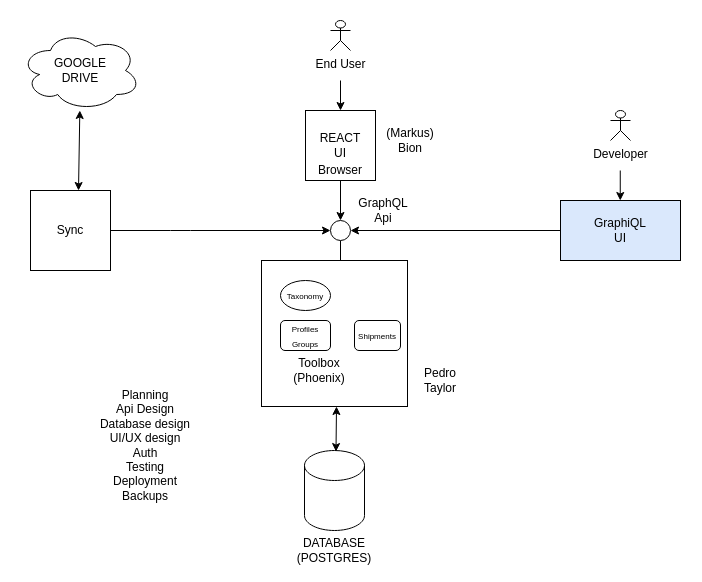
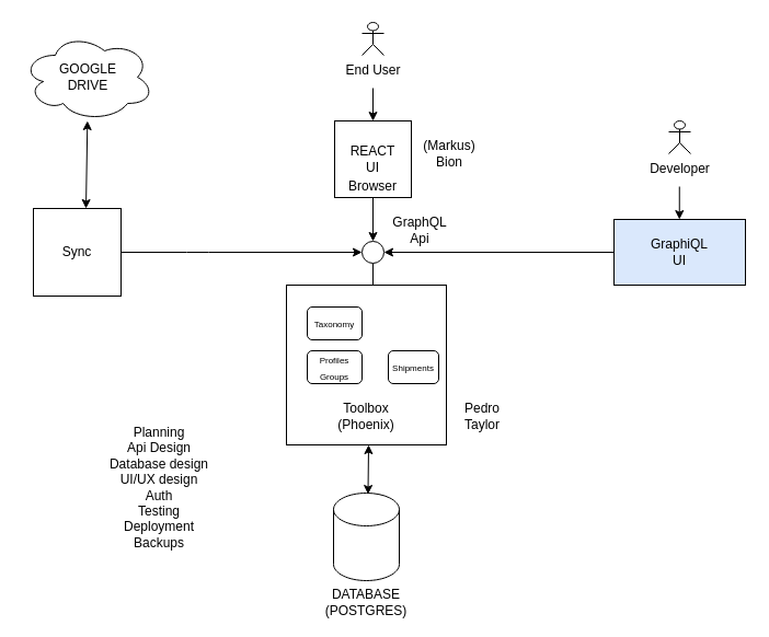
  <mxCell id="0" />
  <mxCell id="1" parent="0" />
  <mxCell id="2" value="" style="whiteSpace=wrap;html=1;aspect=fixed;" vertex="1" parent="1"><mxGeometry x="261" y="260" width="146" height="146" as="geometry" /></mxCell>
  <mxCell id="3" value="" style="shape=cylinder2;whiteSpace=wrap;html=1;boundedLbl=1;backgroundOutline=1;size=15;" vertex="1" parent="1"><mxGeometry x="304" y="450" width="60" height="80" as="geometry" /></mxCell>
  <mxCell id="4" style="edgeStyle=orthogonalEdgeStyle;rounded=0;orthogonalLoop=1;jettySize=auto;html=1;exitX=1;exitY=1;exitDx=0;exitDy=0;" edge="1" parent="1" source="5"><mxGeometry relative="1" as="geometry"><mxPoint x="354" y="560" as="targetPoint" /></mxGeometry></mxCell>
  <mxCell id="5" value="DATABASE&lt;br&gt;(POSTGRES)" style="text;html=1;strokeColor=none;fillColor=none;align=center;verticalAlign=middle;whiteSpace=wrap;rounded=0;" vertex="1" parent="1"><mxGeometry x="314" y="540" width="40" height="20" as="geometry" /></mxCell>
- <mxCell id="6" value="Toolbox&lt;br&gt;(Phoenix)&lt;br&gt;" style="text;html=1;strokeColor=none;fillColor=none;align=center;verticalAlign=middle;whiteSpace=wrap;rounded=0;" vertex="1" parent="1"><mxGeometry x="299" y="360" width="40" height="20" as="geometry" /></mxCell>
+ <mxCell id="6" value="Toolbox&lt;br&gt;(Phoenix)&lt;br&gt;" style="text;html=1;strokeColor=none;fillColor=none;align=center;verticalAlign=middle;whiteSpace=wrap;rounded=0;" vertex="1" parent="1"><mxGeometry x="314" y="370" width="40" height="20" as="geometry" /></mxCell>
  <mxCell id="7" value="" style="endArrow=classic;html=1;entryX=0.525;entryY=0.013;entryDx=0;entryDy=0;entryPerimeter=0;startArrow=classic;startFill=1;" edge="1" parent="1" target="3"><mxGeometry width="50" height="50" relative="1" as="geometry"><mxPoint x="336" y="406" as="sourcePoint" /><mxPoint x="-60" y="260" as="targetPoint" /></mxGeometry></mxCell>
  <mxCell id="8" value="" style="endArrow=none;html=1;" edge="1" parent="1" target="25"><mxGeometry width="50" height="50" relative="1" as="geometry"><mxPoint x="340" y="260" as="sourcePoint" /><mxPoint x="340" y="220" as="targetPoint" /></mxGeometry></mxCell>
  <mxCell id="9" value="GraphQL&lt;br&gt;Api" style="text;html=1;strokeColor=none;fillColor=none;align=center;verticalAlign=middle;whiteSpace=wrap;rounded=0;" vertex="1" parent="1"><mxGeometry x="320" y="190" width="126" height="40" as="geometry" /></mxCell>
  <mxCell id="10" value="REACT&lt;br&gt;UI" style="whiteSpace=wrap;html=1;aspect=fixed;" vertex="1" parent="1"><mxGeometry x="305" y="110" width="70" height="70" as="geometry" /></mxCell>
  <mxCell id="11" value="" style="endArrow=classic;html=1;" edge="1" parent="1" source="10" target="25"><mxGeometry width="50" height="50" relative="1" as="geometry"><mxPoint x="400" y="370" as="sourcePoint" /><mxPoint x="380" y="210" as="targetPoint" /></mxGeometry></mxCell>
  <mxCell id="12" value="Browser" style="text;html=1;strokeColor=none;fillColor=none;align=center;verticalAlign=middle;whiteSpace=wrap;rounded=0;" vertex="1" parent="1"><mxGeometry x="320" y="160" width="40" height="20" as="geometry" /></mxCell>
  <mxCell id="13" value="End User" style="shape=umlActor;verticalLabelPosition=bottom;verticalAlign=top;html=1;outlineConnect=0;" vertex="1" parent="1"><mxGeometry x="330" y="20" width="20" height="30" as="geometry" /></mxCell>
  <mxCell id="14" value="" style="endArrow=classic;html=1;" edge="1" parent="1" target="10"><mxGeometry width="50" height="50" relative="1" as="geometry"><mxPoint x="340" y="80" as="sourcePoint" /><mxPoint x="450" y="270" as="targetPoint" /></mxGeometry></mxCell>
  <mxCell id="15" value="Pedro&lt;br&gt;Taylor" style="text;html=1;strokeColor=none;fillColor=none;align=center;verticalAlign=middle;whiteSpace=wrap;rounded=0;" vertex="1" parent="1"><mxGeometry x="420" y="370" width="40" height="20" as="geometry" /></mxCell>
  <mxCell id="16" value="(Markus)&lt;br&gt;Bion" style="text;html=1;strokeColor=none;fillColor=none;align=center;verticalAlign=middle;whiteSpace=wrap;rounded=0;" vertex="1" parent="1"><mxGeometry x="390" y="130" width="40" height="20" as="geometry" /></mxCell>
  <mxCell id="17" value="GraphiQL&lt;br&gt;UI" style="rounded=0;whiteSpace=wrap;html=1;fillColor=#dae8fc;" vertex="1" parent="1"><mxGeometry x="560" y="200" width="120" height="60" as="geometry" /></mxCell>
  <mxCell id="18" value="" style="endArrow=classic;html=1;exitX=0;exitY=0.5;exitDx=0;exitDy=0;entryX=1;entryY=0.5;entryDx=0;entryDy=0;" edge="1" parent="1" source="17" target="25"><mxGeometry width="50" height="50" relative="1" as="geometry"><mxPoint x="140" y="270" as="sourcePoint" /><mxPoint x="540" y="460" as="targetPoint" /></mxGeometry></mxCell>
  <mxCell id="19" value="Planning&lt;br&gt;Api Design&lt;br&gt;Database design&lt;br&gt;UI/UX design&lt;br&gt;Auth&lt;br&gt;Testing&lt;br&gt;Deployment&lt;br&gt;Backups" style="text;html=1;strokeColor=none;fillColor=none;align=center;verticalAlign=middle;whiteSpace=wrap;rounded=0;" vertex="1" parent="1"><mxGeometry x="70" y="435" width="150" height="20" as="geometry" /></mxCell>
  <mxCell id="20" value="GOOGLE&lt;br&gt;DRIVE" style="ellipse;shape=cloud;whiteSpace=wrap;html=1;" vertex="1" parent="1"><mxGeometry x="20" y="30" width="120" height="80" as="geometry" /></mxCell>
  <mxCell id="21" value="" style="endArrow=classic;html=1;startArrow=classic;startFill=1;entryX=0.6;entryY=0;entryDx=0;entryDy=0;entryPerimeter=0;" edge="1" parent="1" source="20" target="22"><mxGeometry width="50" height="50" relative="1" as="geometry"><mxPoint x="70" y="230" as="sourcePoint" /><mxPoint x="78" y="300" as="targetPoint" /></mxGeometry></mxCell>
  <mxCell id="22" value="" style="whiteSpace=wrap;html=1;aspect=fixed;" vertex="1" parent="1"><mxGeometry x="30" y="190" width="80" height="80" as="geometry" /></mxCell>
  <mxCell id="23" value="" style="endArrow=classic;html=1;entryX=0;entryY=0.5;entryDx=0;entryDy=0;exitX=1;exitY=0.5;exitDx=0;exitDy=0;" edge="1" parent="1" source="22" target="25"><mxGeometry width="50" height="50" relative="1" as="geometry"><mxPoint x="90" y="307" as="sourcePoint" /><mxPoint x="320" y="229.75" as="targetPoint" /><Array as="points"><mxPoint x="180" y="230" /></Array></mxGeometry></mxCell>
  <mxCell id="24" value="Sync" style="text;html=1;strokeColor=none;fillColor=none;align=center;verticalAlign=middle;whiteSpace=wrap;rounded=0;" vertex="1" parent="1"><mxGeometry x="50" y="220" width="40" height="20" as="geometry" /></mxCell>
  <mxCell id="25" value="" style="ellipse;whiteSpace=wrap;html=1;aspect=fixed;" vertex="1" parent="1"><mxGeometry x="330" y="220" width="20" height="20" as="geometry" /></mxCell>
  <mxCell id="26" value="Developer" style="shape=umlActor;verticalLabelPosition=bottom;verticalAlign=top;html=1;outlineConnect=0;" vertex="1" parent="1"><mxGeometry x="610" y="110" width="20" height="30" as="geometry" /></mxCell>
  <mxCell id="27" value="" style="endArrow=classic;html=1;" edge="1" parent="1"><mxGeometry width="50" height="50" relative="1" as="geometry"><mxPoint x="619.75" y="170" as="sourcePoint" /><mxPoint x="619.75" y="200" as="targetPoint" /></mxGeometry></mxCell>
- <mxCell id="28" value="&lt;font style=&quot;font-size: 8px&quot;&gt;Taxonomy&lt;/font&gt;" style="ellipse;whiteSpace=wrap;html=1;" vertex="1" parent="1"><mxGeometry x="280" y="280" width="50" height="30" as="geometry" /></mxCell>
+ <mxCell id="28" value="&lt;font style=&quot;font-size: 8px&quot;&gt;Taxonomy&lt;/font&gt;" style="rounded=1;whiteSpace=wrap;html=1;" vertex="1" parent="1"><mxGeometry x="280" y="280" width="50" height="30" as="geometry" /></mxCell>
  <mxCell id="29" value="&lt;font style=&quot;font-size: 8px&quot;&gt;Profiles&lt;br&gt;Groups&lt;br&gt;&lt;/font&gt;" style="rounded=1;whiteSpace=wrap;html=1;" vertex="1" parent="1"><mxGeometry x="280" y="320" width="50" height="30" as="geometry" /></mxCell>
  <mxCell id="30" value="&lt;font style=&quot;font-size: 8px&quot;&gt;Shipments&lt;br&gt;&lt;/font&gt;" style="rounded=1;whiteSpace=wrap;html=1;" vertex="1" parent="1"><mxGeometry x="354" y="320" width="46" height="30" as="geometry" /></mxCell>
